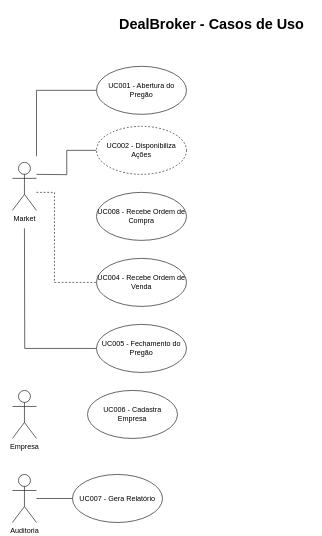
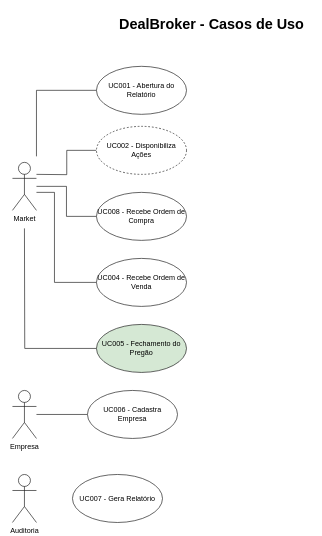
  <mxCell id="0" />
  <mxCell id="1" parent="0" />
  <mxCell id="2" value="&lt;h1&gt;DealBroker - Casos de Uso&lt;/h1&gt;" style="text;html=1;strokeColor=none;fillColor=none;spacing=5;spacingTop=-20;whiteSpace=wrap;overflow=hidden;rounded=0;" vertex="1" parent="1"><mxGeometry x="193" y="20" width="321" height="40" as="geometry" /></mxCell>
- <mxCell id="4" style="edgeStyle=orthogonalEdgeStyle;rounded=0;orthogonalLoop=1;jettySize=auto;html=1;entryX=0;entryY=0.5;entryDx=0;entryDy=0;endArrow=none;endFill=0;dashed=1;" edge="1" parent="1" source="5" target="14"><mxGeometry relative="1" as="geometry"><Array as="points"><mxPoint x="90" y="320" /><mxPoint x="90" y="470" /></Array></mxGeometry></mxCell>
+ <mxCell id="3" style="edgeStyle=orthogonalEdgeStyle;rounded=0;orthogonalLoop=1;jettySize=auto;html=1;entryX=0;entryY=0.5;entryDx=0;entryDy=0;endArrow=none;endFill=0;" edge="1" parent="1" source="5" target="13"><mxGeometry relative="1" as="geometry" /></mxCell>
+ <mxCell id="4" style="edgeStyle=orthogonalEdgeStyle;rounded=0;orthogonalLoop=1;jettySize=auto;html=1;entryX=0;entryY=0.5;entryDx=0;entryDy=0;endArrow=none;endFill=0;" edge="1" parent="1" source="5" target="14"><mxGeometry relative="1" as="geometry"><Array as="points"><mxPoint x="90" y="320" /><mxPoint x="90" y="470" /></Array></mxGeometry></mxCell>
  <mxCell id="5" value="Market" style="shape=umlActor;verticalLabelPosition=bottom;verticalAlign=top;html=1;outlineConnect=0;" vertex="1" parent="1"><mxGeometry x="20" y="270" width="40" height="80" as="geometry" /></mxCell>
+ <mxCell id="6" style="edgeStyle=orthogonalEdgeStyle;rounded=0;orthogonalLoop=1;jettySize=auto;html=1;endArrow=none;endFill=0;" edge="1" parent="1" source="7" target="8"><mxGeometry relative="1" as="geometry" /></mxCell>
  <mxCell id="7" value="Empresa" style="shape=umlActor;verticalLabelPosition=bottom;verticalAlign=top;html=1;outlineConnect=0;" vertex="1" parent="1"><mxGeometry x="20" y="650" width="40" height="80" as="geometry" /></mxCell>
  <mxCell id="8" value="UC006 - Cadastra Empresa" style="ellipse;whiteSpace=wrap;html=1;" vertex="1" parent="1"><mxGeometry x="145" y="650" width="150" height="80" as="geometry" /></mxCell>
  <mxCell id="9" style="edgeStyle=orthogonalEdgeStyle;rounded=0;orthogonalLoop=1;jettySize=auto;html=1;endArrow=none;endFill=0;" edge="1" parent="1" source="10"><mxGeometry relative="1" as="geometry"><mxPoint x="60" y="260" as="targetPoint" /><Array as="points"><mxPoint x="60" y="150" /><mxPoint x="60" y="260" /></Array></mxGeometry></mxCell>
- <mxCell id="10" value="UC001 - Abertura do Pregão" style="ellipse;whiteSpace=wrap;html=1;" vertex="1" parent="1"><mxGeometry x="160" y="110" width="150" height="80" as="geometry" /></mxCell>
+ <mxCell id="10" value="UC001 - Abertura do Relatório" style="ellipse;whiteSpace=wrap;html=1;" vertex="1" parent="1"><mxGeometry x="160" y="110" width="150" height="80" as="geometry" /></mxCell>
  <mxCell id="11" style="edgeStyle=orthogonalEdgeStyle;rounded=0;orthogonalLoop=1;jettySize=auto;html=1;endArrow=none;endFill=0;" edge="1" parent="1" source="12"><mxGeometry relative="1" as="geometry"><mxPoint x="60" y="290" as="targetPoint" /></mxGeometry></mxCell>
  <mxCell id="12" value="UC002 - Disponibiliza Ações" style="ellipse;whiteSpace=wrap;html=1;dashed=1;" vertex="1" parent="1"><mxGeometry x="160" y="210" width="150" height="80" as="geometry" /></mxCell>
  <mxCell id="13" value="&lt;span&gt;UC008 - Recebe Ordem de Compra&lt;/span&gt;" style="ellipse;whiteSpace=wrap;html=1;" vertex="1" parent="1"><mxGeometry x="160" y="320" width="150" height="80" as="geometry" /></mxCell>
  <mxCell id="14" value="UC004 - Recebe Ordem de Venda" style="ellipse;whiteSpace=wrap;html=1;" vertex="1" parent="1"><mxGeometry x="160" y="430" width="150" height="80" as="geometry" /></mxCell>
  <mxCell id="15" style="edgeStyle=orthogonalEdgeStyle;rounded=0;orthogonalLoop=1;jettySize=auto;html=1;endArrow=none;endFill=0;" edge="1" parent="1" source="16"><mxGeometry relative="1" as="geometry"><mxPoint x="40" y="380" as="targetPoint" /></mxGeometry></mxCell>
- <mxCell id="16" value="UC005 - Fechamento do Pregão" style="ellipse;whiteSpace=wrap;html=1;" vertex="1" parent="1"><mxGeometry x="160" y="540" width="150" height="80" as="geometry" /></mxCell>
- <mxCell id="17" style="edgeStyle=orthogonalEdgeStyle;rounded=0;orthogonalLoop=1;jettySize=auto;html=1;endArrow=none;endFill=0;" edge="1" parent="1" source="18" target="19"><mxGeometry relative="1" as="geometry" /></mxCell>
+ <mxCell id="16" value="UC005 - Fechamento do Pregão" style="ellipse;whiteSpace=wrap;html=1;fillColor=#d5e8d4;" vertex="1" parent="1"><mxGeometry x="160" y="540" width="150" height="80" as="geometry" /></mxCell>
  <mxCell id="18" value="Auditoria" style="shape=umlActor;verticalLabelPosition=bottom;verticalAlign=top;html=1;outlineConnect=0;" vertex="1" parent="1"><mxGeometry x="20" y="790" width="40" height="80" as="geometry" /></mxCell>
  <mxCell id="19" value="UC007 - Gera Relatório" style="ellipse;whiteSpace=wrap;html=1;" vertex="1" parent="1"><mxGeometry x="120" y="790" width="150" height="80" as="geometry" /></mxCell>
